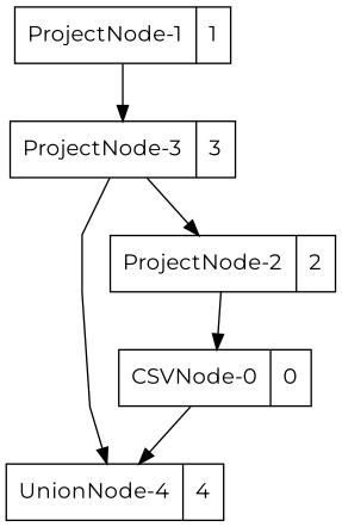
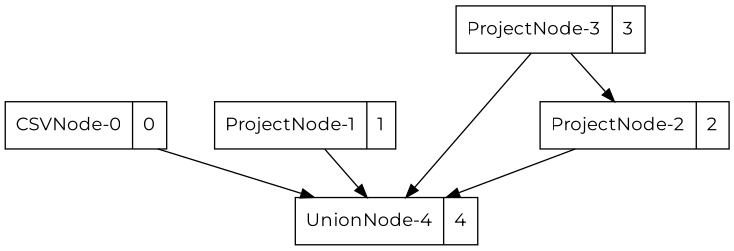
  digraph {
    fontname=Montserrat
    nodesep=0.5
    rankdir=TB
    splines=polyline
    node [fontname=Montserrat shape=record]
    edge [fontname=Montserrat]
    n1 [label="CSVNode-0|0"]
    n2 [label="UnionNode-4|4"]
    n3 [label="ProjectNode-1|1"]
    n4 [label="ProjectNode-3|3"]
    n5 [label="ProjectNode-2|2"]
    n1 -> n2
-   n3 -> n4
+   n3 -> n2
    n4 -> n2
    n4 -> n5
-   n5 -> n1
+   n5 -> n2
  }
